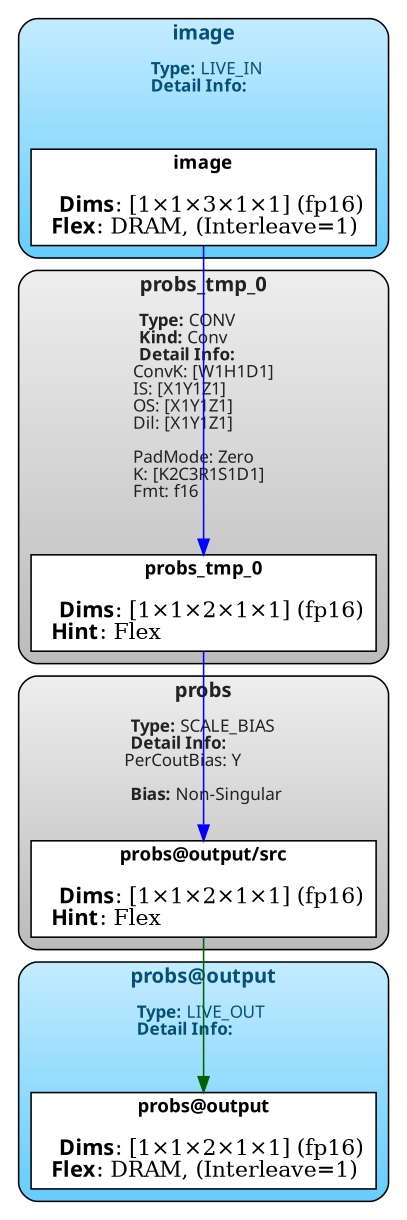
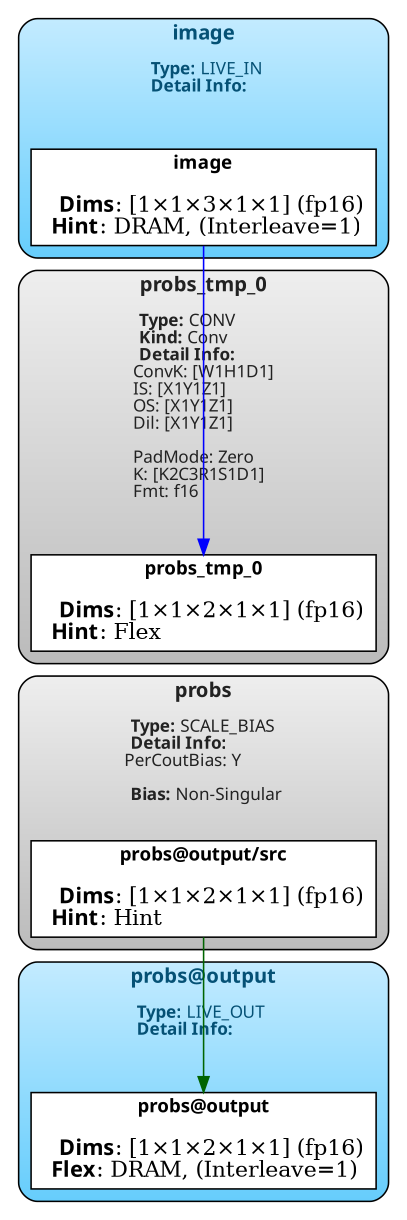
  digraph {
    compound=true
    fontname="Arial Unicode MS"
    node [fillcolor=white shape=box style=filled]
    edge [color=blue]
-   n1 [label=<<font point-size='12' face='Arial Rounded MT Bold'>image</font><br/><br align='left'/>  <font face='Arial Rounded MT Bold'>Dims</font>: [1×1×3×1×1] (fp16)<br align='left'/> <font face='Arial Rounded MT Bold'>Flex</font>: DRAM, (Interleave=1)<br align='left'/>>]
+   n1 [label=<<font point-size='12' face='Arial Rounded MT Bold'>image</font><br/><br align='left'/>  <font face='Arial Rounded MT Bold'>Dims</font>: [1×1×3×1×1] (fp16)<br align='left'/> <font face='Arial Rounded MT Bold'>Hint</font>: DRAM, (Interleave=1)<br align='left'/>>]
    n2 [label=<<font point-size='12' face='Arial Rounded MT Bold'>probs_tmp_0</font><br/><br align='left'/>  <font face='Arial Rounded MT Bold'>Dims</font>: [1×1×2×1×1] (fp16)<br align='left'/> <font face='Arial Rounded MT Bold'>Hint</font>: Flex<br align='left'/>>]
-   n3 [label=<<font point-size='12' face='Arial Rounded MT Bold'>probs@output/src</font><br/><br align='left'/>  <font face='Arial Rounded MT Bold'>Dims</font>: [1×1×2×1×1] (fp16)<br align='left'/> <font face='Arial Rounded MT Bold'>Hint</font>: Flex<br align='left'/>>]
+   n3 [label=<<font point-size='12' face='Arial Rounded MT Bold'>probs@output/src</font><br/><br align='left'/>  <font face='Arial Rounded MT Bold'>Dims</font>: [1×1×2×1×1] (fp16)<br align='left'/> <font face='Arial Rounded MT Bold'>Hint</font>: Hint<br align='left'/>>]
    n4 [label=<<font point-size='12' face='Arial Rounded MT Bold'>probs@output</font><br/><br align='left'/>  <font face='Arial Rounded MT Bold'>Dims</font>: [1×1×2×1×1] (fp16)<br align='left'/> <font face='Arial Rounded MT Bold'>Flex</font>: DRAM, (Interleave=1)<br align='left'/>>]
    subgraph cluster_1 {
      bgcolor="#66CDFC:#C3EBFF"
      fontcolor="#055175"
      fontsize=11
      gradientangle=90
      label=<<font point-size='13' face='Arial Rounded MT Bold'>image</font><br/><br align='left'/> <font face='Arial Rounded MT Bold'>Type:</font> LIVE_IN<br align='left'/> <font face='Arial Rounded MT Bold'>Detail Info:</font> <br align='left'/><br align='left'/> >
      style=rounded
      n1
    }
    subgraph cluster_2 {
      bgcolor="#BBBBBB:#EEEEEE"
      fontcolor="#222222"
      fontsize=11
      gradientangle=90
      label=<<font point-size='13' face='Arial Rounded MT Bold'>probs_tmp_0</font><br/><br align='left'/> <font face='Arial Rounded MT Bold'>Type:</font> CONV<br align='left'/> <font face='Arial Rounded MT Bold'>Kind:</font> Conv<br align='left'/> <font face='Arial Rounded MT Bold'>Detail Info:</font> <br align='left'/>ConvK: [W1H1D1]<br align='left'/>IS: [X1Y1Z1]<br align='left'/>OS: [X1Y1Z1]<br align='left'/>Dil: [X1Y1Z1]<br align='left'/><br align='left'/>PadMode: Zero<br align='left'/>K: [K2C3R1S1D1]<br align='left'/>Fmt: f16<br align='left'/><br align='left'/> >
      style=rounded
      n2
    }
    subgraph cluster_3 {
      bgcolor="#BBBBBB:#EEEEEE"
      fontcolor="#222222"
      fontsize=11
      gradientangle=90
      label=<<font point-size='13' face='Arial Rounded MT Bold'>probs</font><br/><br align='left'/> <font face='Arial Rounded MT Bold'>Type:</font> SCALE_BIAS<br align='left'/> <font face='Arial Rounded MT Bold'>Detail Info:</font> <br align='left'/>PerCoutBias: Y<br align='left'/><br align='left'/> <font face='Arial Rounded MT Bold'>Bias:</font> Non-Singular<br align='left'/> >
      style=rounded
      n3
    }
    subgraph cluster_4 {
      bgcolor="#66CDFC:#C3EBFF"
      fontcolor="#055175"
      fontsize=11
      gradientangle=90
      label=<<font point-size='13' face='Arial Rounded MT Bold'>probs@output</font><br/><br align='left'/> <font face='Arial Rounded MT Bold'>Type:</font> LIVE_OUT<br align='left'/> <font face='Arial Rounded MT Bold'>Detail Info:</font> <br align='left'/><br align='left'/> >
      style=rounded
      n4
    }
    n1 -> n2
-   n2 -> n3
    n3 -> n4 [color=darkgreen]
  }
